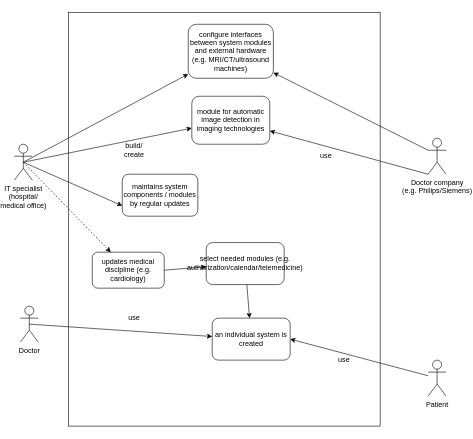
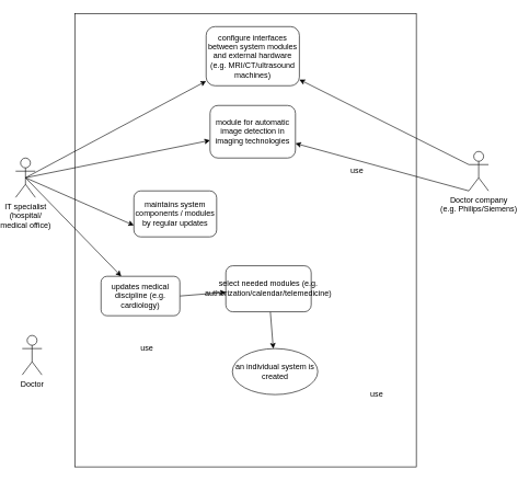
  <mxCell id="0" />
  <mxCell id="1" parent="0" />
  <mxCell id="2" value="" style="rounded=0;whiteSpace=wrap;html=1;fillColor=none;" vertex="1" parent="1"><mxGeometry x="110" y="20" width="520" height="690" as="geometry" /></mxCell>
  <mxCell id="3" style="edgeStyle=none;rounded=0;orthogonalLoop=1;jettySize=auto;html=1;exitX=0.5;exitY=0.5;exitDx=0;exitDy=0;exitPerimeter=0;" edge="1" parent="1" source="5" target="13"><mxGeometry relative="1" as="geometry" /></mxCell>
  <mxCell id="4" style="edgeStyle=none;rounded=0;orthogonalLoop=1;jettySize=auto;html=1;exitX=0.5;exitY=0.5;exitDx=0;exitDy=0;exitPerimeter=0;" edge="1" parent="1" source="5" target="14"><mxGeometry relative="1" as="geometry" /></mxCell>
  <mxCell id="5" value="&lt;div&gt;IT specialist&lt;/div&gt;&lt;div&gt;(hospital/ &lt;br&gt;&lt;/div&gt;&lt;div&gt;medical office)&lt;br&gt;&lt;/div&gt;" style="shape=umlActor;verticalLabelPosition=bottom;verticalAlign=top;html=1;outlineConnect=0;fillColor=none;" vertex="1" parent="1"><mxGeometry x="20" y="240" width="30" height="60" as="geometry" /></mxCell>
  <mxCell id="6" style="edgeStyle=none;rounded=0;orthogonalLoop=1;jettySize=auto;html=1;exitX=0;exitY=0.333;exitDx=0;exitDy=0;exitPerimeter=0;" edge="1" parent="1" source="8" target="13"><mxGeometry relative="1" as="geometry" /></mxCell>
  <mxCell id="7" style="edgeStyle=none;rounded=0;orthogonalLoop=1;jettySize=auto;html=1;exitX=0;exitY=1;exitDx=0;exitDy=0;exitPerimeter=0;" edge="1" parent="1" source="8" target="14"><mxGeometry relative="1" as="geometry" /></mxCell>
  <mxCell id="8" value="&lt;div&gt;Doctor company &lt;br&gt;&lt;/div&gt;&lt;div&gt;(e.g. Philips/Siemens)&lt;/div&gt;" style="shape=umlActor;verticalLabelPosition=bottom;verticalAlign=top;html=1;outlineConnect=0;fillColor=none;" vertex="1" parent="1"><mxGeometry x="710" y="230" width="30" height="60" as="geometry" /></mxCell>
- <mxCell id="9" style="edgeStyle=none;rounded=0;orthogonalLoop=1;jettySize=auto;html=1;exitX=0.5;exitY=0.5;exitDx=0;exitDy=0;exitPerimeter=0;" edge="1" parent="1" source="10" target="23"><mxGeometry relative="1" as="geometry" /></mxCell>
  <mxCell id="10" value="Doctor" style="shape=umlActor;verticalLabelPosition=bottom;verticalAlign=top;html=1;outlineConnect=0;fillColor=none;" vertex="1" parent="1"><mxGeometry x="30" y="510" width="30" height="60" as="geometry" /></mxCell>
- <mxCell id="11" style="edgeStyle=none;rounded=0;orthogonalLoop=1;jettySize=auto;html=1;entryX=1;entryY=0.5;entryDx=0;entryDy=0;" edge="1" parent="1" source="12" target="23"><mxGeometry relative="1" as="geometry" /></mxCell>
- <mxCell id="12" value="Patient" style="shape=umlActor;verticalLabelPosition=bottom;verticalAlign=top;html=1;outlineConnect=0;fillColor=none;" vertex="1" parent="1"><mxGeometry x="710" y="600" width="30" height="60" as="geometry" /></mxCell>
  <mxCell id="13" value="configure interfaces between system modules and external hardware (e.g. MRI/CT/ultrasound machines) " style="rounded=1;whiteSpace=wrap;html=1;" vertex="1" parent="1"><mxGeometry x="310" y="40" width="142" height="90" as="geometry" /></mxCell>
  <mxCell id="14" value="module for automatic image detection in imaging technologies" style="rounded=1;whiteSpace=wrap;html=1;" vertex="1" parent="1"><mxGeometry x="316" y="160" width="130" height="80" as="geometry" /></mxCell>
- <mxCell id="15" value="&lt;div&gt;build/&lt;/div&gt;&lt;div&gt;create&lt;br&gt;&lt;/div&gt;" style="text;html=1;strokeColor=none;fillColor=none;align=center;verticalAlign=middle;whiteSpace=wrap;rounded=0;" vertex="1" parent="1"><mxGeometry x="200" y="240" width="40" height="20" as="geometry" /></mxCell>
  <mxCell id="16" value="use" style="text;html=1;strokeColor=none;fillColor=none;align=center;verticalAlign=middle;whiteSpace=wrap;rounded=0;" vertex="1" parent="1"><mxGeometry x="520" y="250" width="40" height="20" as="geometry" /></mxCell>
  <mxCell id="17" style="rounded=0;orthogonalLoop=1;jettySize=auto;html=1;exitX=1;exitY=0.5;exitDx=0;exitDy=0;" edge="1" parent="1" source="18" target="22"><mxGeometry relative="1" as="geometry" /></mxCell>
  <mxCell id="18" value="updates medical discipline (e.g. cardiology) " style="rounded=1;whiteSpace=wrap;html=1;" vertex="1" parent="1"><mxGeometry x="150" y="420" width="120" height="60" as="geometry" /></mxCell>
  <mxCell id="19" style="edgeStyle=none;rounded=0;orthogonalLoop=1;jettySize=auto;html=1;exitX=0.5;exitY=0.5;exitDx=0;exitDy=0;exitPerimeter=0;entryX=0;entryY=0.75;entryDx=0;entryDy=0;" edge="1" parent="1" target="24" source="5"><mxGeometry relative="1" as="geometry"><mxPoint x="30" y="540" as="sourcePoint" /></mxGeometry></mxCell>
- <mxCell id="20" value="" style="endArrow=classic;html=1;exitX=0.5;exitY=0.5;exitDx=0;exitDy=0;exitPerimeter=0;dashed=1;" edge="1" parent="1" target="18" source="5"><mxGeometry width="50" height="50" relative="1" as="geometry"><mxPoint x="45" y="530" as="sourcePoint" /><mxPoint x="485" y="670" as="targetPoint" /></mxGeometry></mxCell>
+ <mxCell id="20" value="" style="endArrow=classic;html=1;exitX=0.5;exitY=0.5;exitDx=0;exitDy=0;exitPerimeter=0;" edge="1" parent="1" target="18" source="5"><mxGeometry width="50" height="50" relative="1" as="geometry"><mxPoint x="45" y="530" as="sourcePoint" /><mxPoint x="485" y="670" as="targetPoint" /></mxGeometry></mxCell>
  <mxCell id="21" style="edgeStyle=none;rounded=0;orthogonalLoop=1;jettySize=auto;html=1;" edge="1" parent="1" source="22" target="23"><mxGeometry relative="1" as="geometry" /></mxCell>
  <mxCell id="22" value="select needed modules (e.g. authorization/calendar/telemedicine) " style="rounded=1;whiteSpace=wrap;html=1;" vertex="1" parent="1"><mxGeometry x="340" y="404" width="130" height="70" as="geometry" /></mxCell>
- <mxCell id="23" value="an individual system is created " style="rounded=1;whiteSpace=wrap;html=1;" vertex="1" parent="1"><mxGeometry x="350" y="530" width="130" height="70" as="geometry" /></mxCell>
+ <mxCell id="23" value="an individual system is created " style="ellipse;whiteSpace=wrap;html=1;" vertex="1" parent="1"><mxGeometry x="350" y="530" width="130" height="70" as="geometry" /></mxCell>
  <mxCell id="24" value="maintains system components / modules by regular updates" style="rounded=1;whiteSpace=wrap;html=1;" vertex="1" parent="1"><mxGeometry x="200" y="290" width="126" height="70" as="geometry" /></mxCell>
  <mxCell id="25" value="use" style="text;html=1;strokeColor=none;fillColor=none;align=center;verticalAlign=middle;whiteSpace=wrap;rounded=0;" vertex="1" parent="1"><mxGeometry x="200" y="520" width="40" height="20" as="geometry" /></mxCell>
  <mxCell id="26" value="use" style="text;html=1;strokeColor=none;fillColor=none;align=center;verticalAlign=middle;whiteSpace=wrap;rounded=0;" vertex="1" parent="1"><mxGeometry x="550" y="590" width="40" height="20" as="geometry" /></mxCell>
